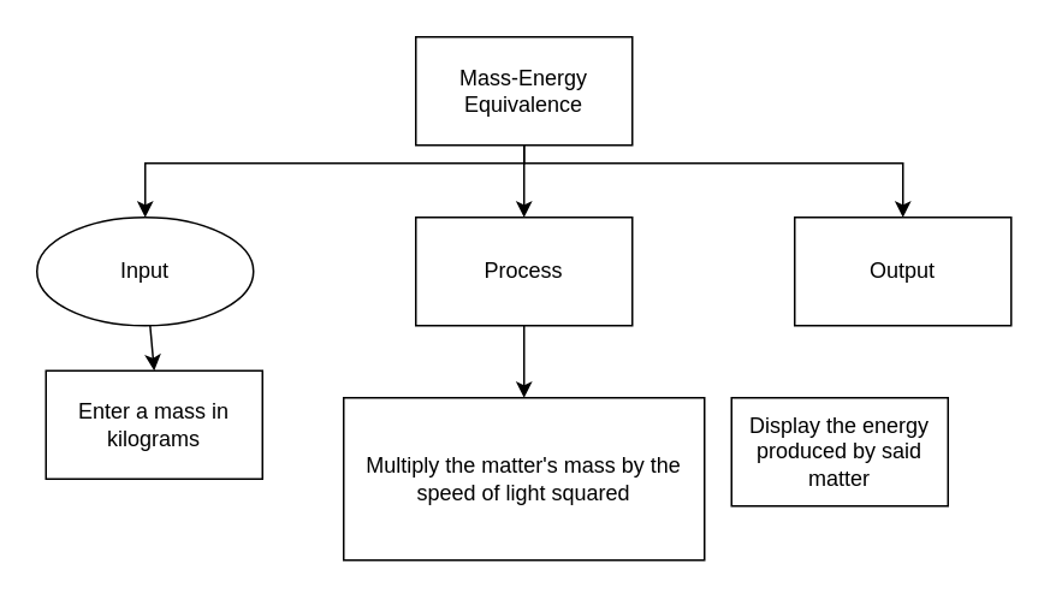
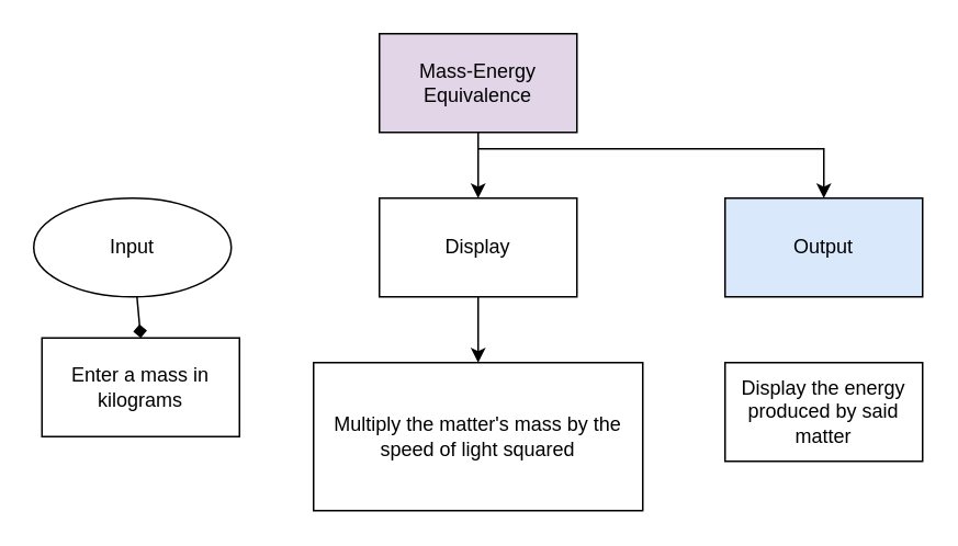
  <mxCell id="0" />
  <mxCell id="1" parent="0" />
  <mxCell id="2" style="edgeStyle=none;html=1;" edge="1" parent="1" source="5"><mxGeometry relative="1" as="geometry"><mxPoint x="290" y="120" as="targetPoint" /></mxGeometry></mxCell>
- <mxCell id="3" style="edgeStyle=none;html=1;entryX=0.5;entryY=0;entryDx=0;entryDy=0;rounded=0;" edge="1" parent="1" source="5" target="10"><mxGeometry relative="1" as="geometry"><Array as="points"><mxPoint x="290" y="90" /><mxPoint x="80" y="90" /></Array></mxGeometry></mxCell>
  <mxCell id="4" style="edgeStyle=none;html=1;entryX=0.5;entryY=0;entryDx=0;entryDy=0;rounded=0;" edge="1" parent="1" target="6"><mxGeometry relative="1" as="geometry"><mxPoint x="290" y="90" as="sourcePoint" /><Array as="points"><mxPoint x="500" y="90" /></Array></mxGeometry></mxCell>
- <mxCell id="5" value="Mass-Energy Equivalence" style="rounded=0;whiteSpace=wrap;html=1;" vertex="1" parent="1"><mxGeometry x="230" y="20" width="120" height="60" as="geometry" /></mxCell>
- <mxCell id="6" value="Output" style="rounded=0;whiteSpace=wrap;html=1;" vertex="1" parent="1"><mxGeometry x="440" y="120" width="120" height="60" as="geometry" /></mxCell>
+ <mxCell id="5" value="Mass-Energy Equivalence" style="rounded=0;whiteSpace=wrap;html=1;fillColor=#e1d5e7;" vertex="1" parent="1"><mxGeometry x="230" y="20" width="120" height="60" as="geometry" /></mxCell>
+ <mxCell id="6" value="Output" style="rounded=0;whiteSpace=wrap;html=1;fillColor=#dae8fc;" vertex="1" parent="1"><mxGeometry x="440" y="120" width="120" height="60" as="geometry" /></mxCell>
  <mxCell id="7" style="edgeStyle=none;html=1;entryX=0.5;entryY=0;entryDx=0;entryDy=0;" edge="1" parent="1" source="8" target="13"><mxGeometry relative="1" as="geometry" /></mxCell>
- <mxCell id="8" value="Process" style="rounded=0;whiteSpace=wrap;html=1;" vertex="1" parent="1"><mxGeometry x="230" y="120" width="120" height="60" as="geometry" /></mxCell>
- <mxCell id="9" style="edgeStyle=none;html=1;entryX=0.5;entryY=0;entryDx=0;entryDy=0;" edge="1" parent="1" source="10" target="11"><mxGeometry relative="1" as="geometry" /></mxCell>
+ <mxCell id="8" value="Display" style="rounded=0;whiteSpace=wrap;html=1;" vertex="1" parent="1"><mxGeometry x="230" y="120" width="120" height="60" as="geometry" /></mxCell>
+ <mxCell id="9" style="edgeStyle=none;html=1;entryX=0.5;entryY=0;entryDx=0;entryDy=0;endArrow=diamond;" edge="1" parent="1" source="10" target="11"><mxGeometry relative="1" as="geometry" /></mxCell>
  <mxCell id="10" value="Input" style="ellipse;whiteSpace=wrap;html=1;" vertex="1" parent="1"><mxGeometry x="20" y="120" width="120" height="60" as="geometry" /></mxCell>
  <mxCell id="11" value="Enter a mass in kilograms" style="rounded=0;whiteSpace=wrap;html=1;" vertex="1" parent="1"><mxGeometry x="25" y="205" width="120" height="60" as="geometry" /></mxCell>
- <mxCell id="12" value="Display the energy produced by said matter" style="rounded=0;whiteSpace=wrap;html=1;" vertex="1" parent="1"><mxGeometry x="405" y="220" width="120" height="60" as="geometry" /></mxCell>
+ <mxCell id="12" value="Display the energy produced by said matter" style="rounded=0;whiteSpace=wrap;html=1;" vertex="1" parent="1"><mxGeometry x="440" y="220" width="120" height="60" as="geometry" /></mxCell>
  <mxCell id="13" value="Multiply the matter's mass by the speed of light squared" style="rounded=0;whiteSpace=wrap;html=1;" vertex="1" parent="1"><mxGeometry x="190" y="220" width="200" height="90" as="geometry" /></mxCell>
